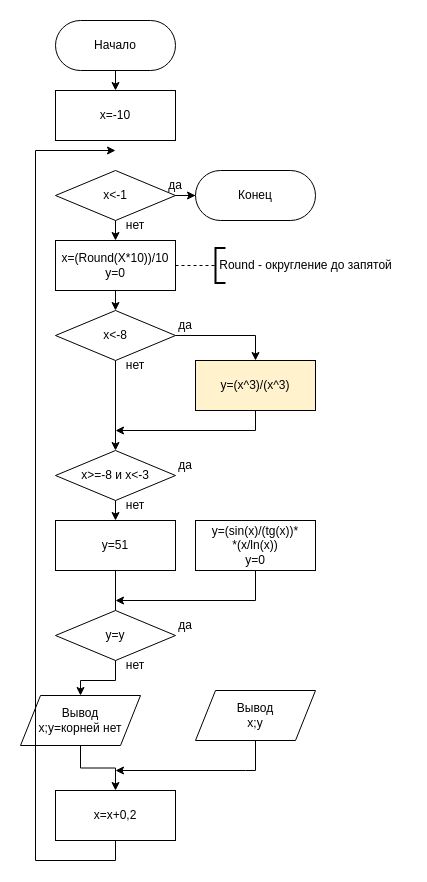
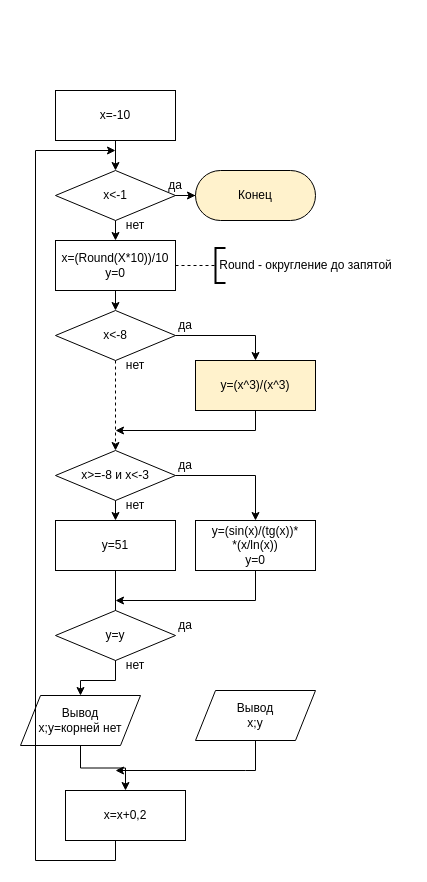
  <mxCell id="0" />
  <mxCell id="1" parent="0" />
- <mxCell id="2" style="edgeStyle=orthogonalEdgeStyle;rounded=0;orthogonalLoop=1;jettySize=auto;html=1;exitX=0.5;exitY=1;exitDx=0;exitDy=0;entryX=0.5;entryY=0;entryDx=0;entryDy=0;" parent="1" source="3" target="5" edge="1"><mxGeometry relative="1" as="geometry" /></mxCell>
- <mxCell id="3" value="&lt;font style=&quot;vertical-align: inherit;&quot;&gt;&lt;font style=&quot;vertical-align: inherit;&quot;&gt;Начало&lt;br&gt;&lt;/font&gt;&lt;/font&gt;" style="rounded=1;whiteSpace=wrap;html=1;arcSize=50;" parent="1" vertex="1"><mxGeometry x="55" y="20" width="120" height="50" as="geometry" /></mxCell>
+ <mxCell id="4" style="edgeStyle=orthogonalEdgeStyle;rounded=0;orthogonalLoop=1;jettySize=auto;html=1;exitX=0.5;exitY=1;exitDx=0;exitDy=0;entryX=0.5;entryY=0;entryDx=0;entryDy=0;" parent="1" source="5" target="8" edge="1"><mxGeometry relative="1" as="geometry"><mxPoint x="115" y="160" as="targetPoint" /></mxGeometry></mxCell>
  <mxCell id="5" value="x=-10" style="rounded=0;whiteSpace=wrap;html=1;" parent="1" vertex="1"><mxGeometry x="55" y="90" width="120" height="50" as="geometry" /></mxCell>
  <mxCell id="6" style="edgeStyle=orthogonalEdgeStyle;rounded=0;orthogonalLoop=1;jettySize=auto;html=1;exitX=0.5;exitY=1;exitDx=0;exitDy=0;entryX=0.5;entryY=0;entryDx=0;entryDy=0;" parent="1" source="8" target="10" edge="1"><mxGeometry relative="1" as="geometry" /></mxCell>
  <mxCell id="7" value="" style="edgeStyle=orthogonalEdgeStyle;rounded=0;orthogonalLoop=1;jettySize=auto;html=1;" parent="1" source="8" target="42" edge="1"><mxGeometry relative="1" as="geometry" /></mxCell>
  <mxCell id="8" value="x&amp;lt;-1" style="rhombus;whiteSpace=wrap;html=1;" parent="1" vertex="1"><mxGeometry x="55" y="170" width="120" height="50" as="geometry" /></mxCell>
  <mxCell id="9" style="edgeStyle=orthogonalEdgeStyle;rounded=0;orthogonalLoop=1;jettySize=auto;html=1;exitX=0.5;exitY=1;exitDx=0;exitDy=0;entryX=0.5;entryY=0;entryDx=0;entryDy=0;" parent="1" source="10" edge="1"><mxGeometry relative="1" as="geometry"><mxPoint x="115" y="310" as="targetPoint" /></mxGeometry></mxCell>
  <mxCell id="10" value="x=(Round(X*10))/10&lt;br&gt;y=0" style="rounded=0;whiteSpace=wrap;html=1;" parent="1" vertex="1"><mxGeometry x="55" y="240" width="120" height="50" as="geometry" /></mxCell>
  <mxCell id="11" style="edgeStyle=orthogonalEdgeStyle;rounded=0;orthogonalLoop=1;jettySize=auto;html=1;exitX=1;exitY=0.5;exitDx=0;exitDy=0;entryX=0.5;entryY=0;entryDx=0;entryDy=0;" parent="1" source="13" target="15" edge="1"><mxGeometry relative="1" as="geometry" /></mxCell>
- <mxCell id="12" style="edgeStyle=orthogonalEdgeStyle;rounded=0;orthogonalLoop=1;jettySize=auto;html=1;exitX=0.5;exitY=1;exitDx=0;exitDy=0;entryX=0.5;entryY=0;entryDx=0;entryDy=0;" parent="1" source="13" target="18" edge="1"><mxGeometry relative="1" as="geometry" /></mxCell>
+ <mxCell id="12" style="edgeStyle=orthogonalEdgeStyle;rounded=0;orthogonalLoop=1;jettySize=auto;html=1;exitX=0.5;exitY=1;exitDx=0;exitDy=0;entryX=0.5;entryY=0;entryDx=0;entryDy=0;dashed=1;" parent="1" source="13" target="18" edge="1"><mxGeometry relative="1" as="geometry" /></mxCell>
  <mxCell id="13" value="x&amp;lt;-8" style="rhombus;whiteSpace=wrap;html=1;" parent="1" vertex="1"><mxGeometry x="55" y="310" width="120" height="50" as="geometry" /></mxCell>
  <mxCell id="14" style="edgeStyle=orthogonalEdgeStyle;rounded=0;orthogonalLoop=1;jettySize=auto;html=1;exitX=0.5;exitY=1;exitDx=0;exitDy=0;" parent="1" source="15" edge="1"><mxGeometry relative="1" as="geometry"><mxPoint x="115" y="430" as="targetPoint" /><Array as="points"><mxPoint x="255" y="430" /></Array></mxGeometry></mxCell>
  <mxCell id="15" value="y=(x^3)/(x^3)" style="rounded=0;whiteSpace=wrap;html=1;fillColor=#fff2cc;" parent="1" vertex="1"><mxGeometry x="195" y="360" width="120" height="50" as="geometry" /></mxCell>
+ <mxCell id="16" style="edgeStyle=orthogonalEdgeStyle;rounded=0;orthogonalLoop=1;jettySize=auto;html=1;exitX=1;exitY=0.5;exitDx=0;exitDy=0;entryX=0.5;entryY=0;entryDx=0;entryDy=0;" parent="1" source="18" target="20" edge="1"><mxGeometry relative="1" as="geometry" /></mxCell>
  <mxCell id="17" style="edgeStyle=orthogonalEdgeStyle;rounded=0;orthogonalLoop=1;jettySize=auto;html=1;exitX=0.5;exitY=1;exitDx=0;exitDy=0;entryX=0.5;entryY=0;entryDx=0;entryDy=0;" parent="1" source="18" target="22" edge="1"><mxGeometry relative="1" as="geometry" /></mxCell>
  <mxCell id="18" value="x&amp;gt;=-8 и x&amp;lt;-3" style="rhombus;whiteSpace=wrap;html=1;" parent="1" vertex="1"><mxGeometry x="55" y="450" width="120" height="50" as="geometry" /></mxCell>
  <mxCell id="19" style="edgeStyle=orthogonalEdgeStyle;rounded=0;orthogonalLoop=1;jettySize=auto;html=1;exitX=0.5;exitY=1;exitDx=0;exitDy=0;" parent="1" source="20" edge="1"><mxGeometry relative="1" as="geometry"><mxPoint x="115" y="600" as="targetPoint" /><Array as="points"><mxPoint x="255" y="600" /><mxPoint x="115" y="600" /></Array></mxGeometry></mxCell>
  <mxCell id="20" value="y=(sin(x)/(tg(x))*&lt;br&gt;*(x/ln(x))&lt;br&gt;y=0" style="rounded=0;whiteSpace=wrap;html=1;" parent="1" vertex="1"><mxGeometry x="195" y="520" width="120" height="50" as="geometry" /></mxCell>
  <mxCell id="21" style="edgeStyle=orthogonalEdgeStyle;rounded=0;orthogonalLoop=1;jettySize=auto;html=1;exitX=0.5;exitY=1;exitDx=0;exitDy=0;entryX=0.5;entryY=0;entryDx=0;entryDy=0;" parent="1" source="22" target="24" edge="1"><mxGeometry relative="1" as="geometry"><mxPoint x="155" y="690" as="targetPoint" /><Array as="points"><mxPoint x="115" y="670" /><mxPoint x="115" y="670" /></Array></mxGeometry></mxCell>
  <mxCell id="22" value="y=51" style="rounded=0;whiteSpace=wrap;html=1;" parent="1" vertex="1"><mxGeometry x="55" y="520" width="120" height="50" as="geometry" /></mxCell>
  <mxCell id="23" style="edgeStyle=orthogonalEdgeStyle;rounded=0;orthogonalLoop=1;jettySize=auto;html=1;exitX=0.5;exitY=1;exitDx=0;exitDy=0;entryX=0.5;entryY=0;entryDx=0;entryDy=0;" parent="1" source="24" target="28" edge="1"><mxGeometry relative="1" as="geometry" /></mxCell>
  <mxCell id="24" value="y=y" style="rhombus;whiteSpace=wrap;html=1;" parent="1" vertex="1"><mxGeometry x="55" y="610" width="120" height="50" as="geometry" /></mxCell>
  <mxCell id="25" style="edgeStyle=orthogonalEdgeStyle;rounded=0;orthogonalLoop=1;jettySize=auto;html=1;exitX=0.5;exitY=1;exitDx=0;exitDy=0;" parent="1" source="26" edge="1"><mxGeometry relative="1" as="geometry"><mxPoint x="115" y="770" as="targetPoint" /><Array as="points"><mxPoint x="245" y="770" /><mxPoint x="115" y="770" /></Array></mxGeometry></mxCell>
  <mxCell id="26" value="&lt;font style=&quot;vertical-align: inherit;&quot;&gt;&lt;font style=&quot;vertical-align: inherit;&quot;&gt;&lt;font style=&quot;vertical-align: inherit;&quot;&gt;&lt;font style=&quot;vertical-align: inherit;&quot;&gt;Вывод&lt;br&gt;х;у&lt;/font&gt;&lt;/font&gt;&lt;/font&gt;&lt;/font&gt;" style="shape=parallelogram;perimeter=parallelogramPerimeter;whiteSpace=wrap;html=1;fixedSize=1;" parent="1" vertex="1"><mxGeometry x="195" y="690" width="120" height="50" as="geometry" /></mxCell>
  <mxCell id="27" style="edgeStyle=orthogonalEdgeStyle;rounded=0;orthogonalLoop=1;jettySize=auto;html=1;exitX=0.5;exitY=1;exitDx=0;exitDy=0;entryX=0.5;entryY=0;entryDx=0;entryDy=0;" parent="1" source="28" target="30" edge="1"><mxGeometry relative="1" as="geometry" /></mxCell>
  <mxCell id="28" value="&lt;font style=&quot;vertical-align: inherit;&quot;&gt;&lt;font style=&quot;vertical-align: inherit;&quot;&gt;Вывод&lt;br&gt;x;y=корней нет&lt;/font&gt;&lt;/font&gt;" style="shape=parallelogram;perimeter=parallelogramPerimeter;whiteSpace=wrap;html=1;fixedSize=1;" parent="1" vertex="1"><mxGeometry x="20" y="695" width="120" height="50" as="geometry" /></mxCell>
  <mxCell id="29" style="edgeStyle=orthogonalEdgeStyle;rounded=0;orthogonalLoop=1;jettySize=auto;html=1;exitX=0.5;exitY=1;exitDx=0;exitDy=0;" parent="1" source="30" edge="1"><mxGeometry relative="1" as="geometry"><mxPoint x="115" y="150" as="targetPoint" /><Array as="points"><mxPoint x="115" y="860" /><mxPoint x="35" y="860" /><mxPoint x="35" y="150" /></Array></mxGeometry></mxCell>
- <mxCell id="30" value="x=x+0,2" style="rounded=0;whiteSpace=wrap;html=1;" parent="1" vertex="1"><mxGeometry x="55" y="790" width="120" height="50" as="geometry" /></mxCell>
+ <mxCell id="30" value="x=x+0,2" style="rounded=0;whiteSpace=wrap;html=1;" parent="1" vertex="1"><mxGeometry x="65" y="790" width="120" height="50" as="geometry" /></mxCell>
  <mxCell id="31" value="" style="endArrow=none;dashed=1;html=1;rounded=0;exitX=1;exitY=0.5;exitDx=0;exitDy=0;" parent="1" source="10" edge="1"><mxGeometry width="50" height="50" relative="1" as="geometry"><mxPoint x="185" y="264.5" as="sourcePoint" /><mxPoint x="215" y="265" as="targetPoint" /></mxGeometry></mxCell>
  <mxCell id="32" value="" style="strokeWidth=2;html=1;shape=mxgraph.flowchart.annotation_1;align=left;pointerEvents=1;" parent="1" vertex="1"><mxGeometry x="215" y="247.5" width="10" height="35" as="geometry" /></mxCell>
  <mxCell id="33" value="&lt;font style=&quot;vertical-align: inherit;&quot;&gt;&lt;font style=&quot;vertical-align: inherit;&quot;&gt;&lt;font style=&quot;vertical-align: inherit;&quot;&gt;&lt;font style=&quot;vertical-align: inherit;&quot;&gt;Round - округление до запятой&lt;br&gt;&lt;/font&gt;&lt;/font&gt;&lt;/font&gt;&lt;/font&gt;" style="text;html=1;align=center;verticalAlign=middle;resizable=0;points=[];autosize=1;strokeColor=none;fillColor=none;" parent="1" vertex="1"><mxGeometry x="205" y="250" width="200" height="30" as="geometry" /></mxCell>
  <mxCell id="34" value="да" style="text;html=1;strokeColor=none;fillColor=none;align=center;verticalAlign=middle;whiteSpace=wrap;rounded=0;" parent="1" vertex="1"><mxGeometry x="155" y="310" width="60" height="30" as="geometry" /></mxCell>
  <mxCell id="35" value="да" style="text;html=1;strokeColor=none;fillColor=none;align=center;verticalAlign=middle;whiteSpace=wrap;rounded=0;" parent="1" vertex="1"><mxGeometry x="155" y="450" width="60" height="30" as="geometry" /></mxCell>
  <mxCell id="36" value="&lt;span style=&quot;font-weight: normal;&quot;&gt;да&lt;/span&gt;" style="text;html=1;strokeColor=none;fillColor=none;align=center;verticalAlign=middle;whiteSpace=wrap;rounded=0;fontStyle=1" parent="1" vertex="1"><mxGeometry x="155" y="610" width="60" height="30" as="geometry" /></mxCell>
  <mxCell id="37" value="да" style="text;html=1;strokeColor=none;fillColor=none;align=center;verticalAlign=middle;whiteSpace=wrap;rounded=0;" parent="1" vertex="1"><mxGeometry x="145" y="170" width="60" height="30" as="geometry" /></mxCell>
  <mxCell id="38" value="нет" style="text;html=1;strokeColor=none;fillColor=none;align=center;verticalAlign=middle;whiteSpace=wrap;rounded=0;" parent="1" vertex="1"><mxGeometry x="105" y="350" width="60" height="30" as="geometry" /></mxCell>
  <mxCell id="39" value="нет" style="text;html=1;strokeColor=none;fillColor=none;align=center;verticalAlign=middle;whiteSpace=wrap;rounded=0;" parent="1" vertex="1"><mxGeometry x="105" y="490" width="60" height="30" as="geometry" /></mxCell>
  <mxCell id="40" value="нет" style="text;html=1;strokeColor=none;fillColor=none;align=center;verticalAlign=middle;whiteSpace=wrap;rounded=0;" parent="1" vertex="1"><mxGeometry x="105" y="650" width="60" height="30" as="geometry" /></mxCell>
  <mxCell id="41" value="нет" style="text;html=1;strokeColor=none;fillColor=none;align=center;verticalAlign=middle;whiteSpace=wrap;rounded=0;" parent="1" vertex="1"><mxGeometry x="105" y="210" width="60" height="30" as="geometry" /></mxCell>
- <mxCell id="42" value="Конец" style="rounded=1;whiteSpace=wrap;html=1;arcSize=50;" parent="1" vertex="1"><mxGeometry x="195" y="170" width="120" height="50" as="geometry" /></mxCell>
+ <mxCell id="42" value="Конец" style="rounded=1;whiteSpace=wrap;html=1;arcSize=50;fillColor=#fff2cc;" parent="1" vertex="1"><mxGeometry x="195" y="170" width="120" height="50" as="geometry" /></mxCell>
